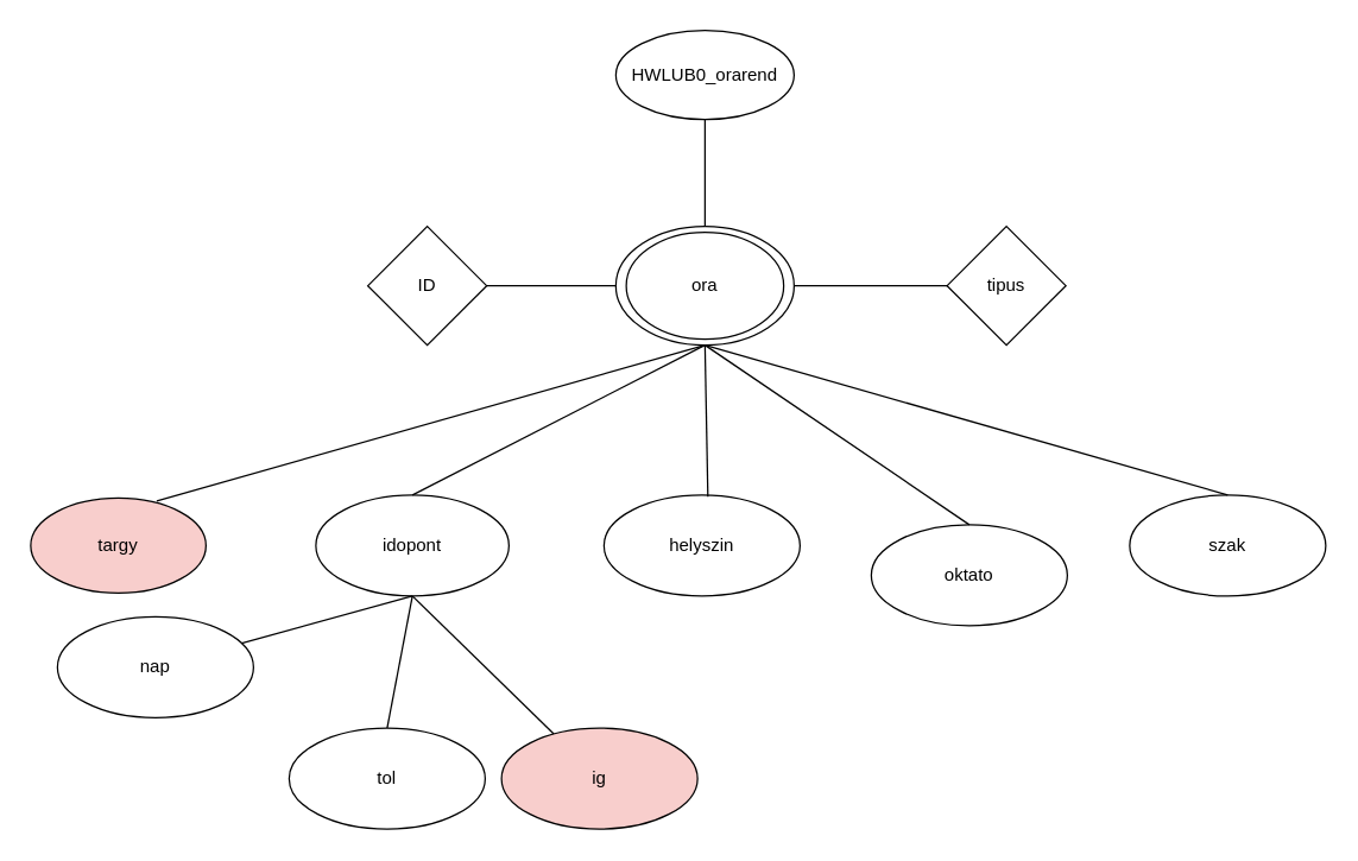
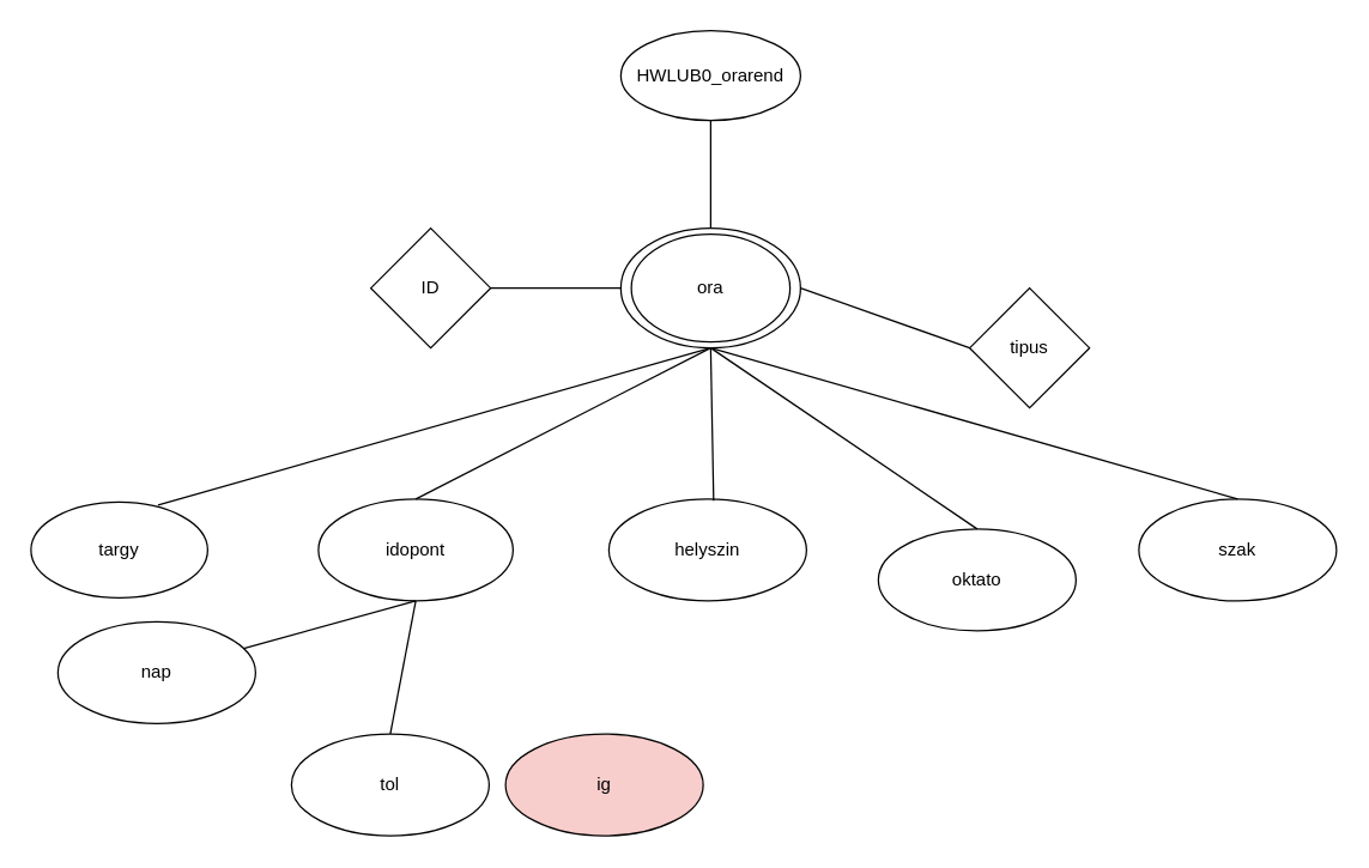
  <mxCell id="0" />
  <mxCell id="1" parent="0" />
  <mxCell id="2" value="HWLUB0_orarend" style="ellipse;whiteSpace=wrap;html=1;" vertex="1" parent="1"><mxGeometry x="414" y="20" width="120" height="60" as="geometry" /></mxCell>
  <mxCell id="3" value="" style="endArrow=none;html=1;rounded=0;entryX=0.5;entryY=1;entryDx=0;entryDy=0;" edge="1" parent="1" source="4" target="2"><mxGeometry width="50" height="50" relative="1" as="geometry"><mxPoint x="469" y="161" as="sourcePoint" /><mxPoint x="511" y="75" as="targetPoint" /></mxGeometry></mxCell>
  <mxCell id="4" value="Ora" style="ellipse;whiteSpace=wrap;html=1;" vertex="1" parent="1"><mxGeometry x="414" y="152" width="120" height="80" as="geometry" /></mxCell>
  <mxCell id="5" value="" style="endArrow=none;html=1;rounded=0;exitX=0;exitY=0.5;exitDx=0;exitDy=0;" edge="1" parent="1" source="4" target="6"><mxGeometry width="50" height="50" relative="1" as="geometry"><mxPoint x="324" y="192" as="sourcePoint" /><mxPoint x="414" y="192" as="targetPoint" /></mxGeometry></mxCell>
  <mxCell id="6" value="ID" style="rhombus;whiteSpace=wrap;html=1;" vertex="1" parent="1"><mxGeometry x="247" y="152" width="80" height="80" as="geometry" /></mxCell>
- <mxCell id="7" value="tipus" style="rhombus;whiteSpace=wrap;html=1;" vertex="1" parent="1"><mxGeometry x="637" y="152" width="80" height="80" as="geometry" /></mxCell>
- <mxCell id="8" value="targy" style="ellipse;whiteSpace=wrap;html=1;fillColor=#f8cecc;" vertex="1" parent="1"><mxGeometry x="20" y="335" width="118" height="64" as="geometry" /></mxCell>
+ <mxCell id="7" value="tipus" style="rhombus;whiteSpace=wrap;html=1;" vertex="1" parent="1"><mxGeometry x="647" y="192" width="80" height="80" as="geometry" /></mxCell>
+ <mxCell id="8" value="targy" style="ellipse;whiteSpace=wrap;html=1;" vertex="1" parent="1"><mxGeometry x="20" y="335" width="118" height="64" as="geometry" /></mxCell>
  <mxCell id="9" value="idopont" style="ellipse;whiteSpace=wrap;html=1;" vertex="1" parent="1"><mxGeometry x="212" y="333" width="130" height="68" as="geometry" /></mxCell>
  <mxCell id="10" value="helyszin" style="ellipse;whiteSpace=wrap;html=1;" vertex="1" parent="1"><mxGeometry x="406" y="333" width="132" height="68" as="geometry" /></mxCell>
  <mxCell id="11" value="oktato" style="ellipse;whiteSpace=wrap;html=1;" vertex="1" parent="1"><mxGeometry x="586" y="353" width="132" height="68" as="geometry" /></mxCell>
  <mxCell id="12" value="&lt;div&gt;szak&lt;/div&gt;" style="ellipse;whiteSpace=wrap;html=1;" vertex="1" parent="1"><mxGeometry x="760" y="333" width="132" height="68" as="geometry" /></mxCell>
  <mxCell id="13" value="ora" style="ellipse;whiteSpace=wrap;html=1;" vertex="1" parent="1"><mxGeometry x="421" y="156" width="106" height="72" as="geometry" /></mxCell>
  <mxCell id="14" value="" style="endArrow=none;html=1;rounded=0;exitX=0.5;exitY=0;exitDx=0;exitDy=0;entryX=0.5;entryY=1;entryDx=0;entryDy=0;" edge="1" parent="1" source="15" target="9"><mxGeometry width="50" height="50" relative="1" as="geometry"><mxPoint x="261" y="494" as="sourcePoint" /><mxPoint x="258" y="423" as="targetPoint" /></mxGeometry></mxCell>
  <mxCell id="15" value="tol" style="ellipse;whiteSpace=wrap;html=1;" vertex="1" parent="1"><mxGeometry x="194" y="490" width="132" height="68" as="geometry" /></mxCell>
  <mxCell id="16" value="nap" style="ellipse;whiteSpace=wrap;html=1;" vertex="1" parent="1"><mxGeometry x="38" y="415" width="132" height="68" as="geometry" /></mxCell>
  <mxCell id="17" value="ig" style="ellipse;whiteSpace=wrap;html=1;fillColor=#f8cecc;" vertex="1" parent="1"><mxGeometry x="337" y="490" width="132" height="68" as="geometry" /></mxCell>
  <mxCell id="18" value="" style="endArrow=none;html=1;rounded=0;entryX=0.5;entryY=1;entryDx=0;entryDy=0;" edge="1" parent="1" source="16" target="9"><mxGeometry width="50" height="50" relative="1" as="geometry"><mxPoint x="174" y="481" as="sourcePoint" /><mxPoint x="172" y="414" as="targetPoint" /></mxGeometry></mxCell>
- <mxCell id="19" value="" style="endArrow=none;html=1;rounded=0;entryX=0.5;entryY=1;entryDx=0;entryDy=0;" edge="1" parent="1" source="17" target="9"><mxGeometry width="50" height="50" relative="1" as="geometry"><mxPoint x="302" y="473" as="sourcePoint" /><mxPoint x="352" y="423" as="targetPoint" /></mxGeometry></mxCell>
  <mxCell id="20" value="" style="endArrow=none;html=1;rounded=0;exitX=0.719;exitY=0.031;exitDx=0;exitDy=0;exitPerimeter=0;entryX=0.5;entryY=1;entryDx=0;entryDy=0;" edge="1" parent="1" source="8" target="4"><mxGeometry width="50" height="50" relative="1" as="geometry"><mxPoint x="99" y="331" as="sourcePoint" /><mxPoint x="149" y="281" as="targetPoint" /></mxGeometry></mxCell>
  <mxCell id="21" value="" style="endArrow=none;html=1;rounded=0;entryX=0.5;entryY=1;entryDx=0;entryDy=0;exitX=0.53;exitY=0.015;exitDx=0;exitDy=0;exitPerimeter=0;" edge="1" parent="1" source="10" target="4"><mxGeometry width="50" height="50" relative="1" as="geometry"><mxPoint x="468" y="325" as="sourcePoint" /><mxPoint x="505" y="232" as="targetPoint" /></mxGeometry></mxCell>
  <mxCell id="22" value="" style="endArrow=none;html=1;rounded=0;exitX=0.5;exitY=0;exitDx=0;exitDy=0;entryX=0.5;entryY=1;entryDx=0;entryDy=0;" edge="1" parent="1" source="9" target="4"><mxGeometry width="50" height="50" relative="1" as="geometry"><mxPoint x="307" y="325" as="sourcePoint" /><mxPoint x="357" y="275" as="targetPoint" /></mxGeometry></mxCell>
  <mxCell id="23" value="" style="endArrow=none;html=1;rounded=0;exitX=0.5;exitY=0;exitDx=0;exitDy=0;entryX=0.5;entryY=1;entryDx=0;entryDy=0;" edge="1" parent="1" source="11" target="4"><mxGeometry width="50" height="50" relative="1" as="geometry"><mxPoint x="563" y="287" as="sourcePoint" /><mxPoint x="613" y="237" as="targetPoint" /></mxGeometry></mxCell>
  <mxCell id="24" value="" style="endArrow=none;html=1;rounded=0;exitX=0.5;exitY=0;exitDx=0;exitDy=0;entryX=0.5;entryY=1;entryDx=0;entryDy=0;" edge="1" parent="1" source="12" target="4"><mxGeometry width="50" height="50" relative="1" as="geometry"><mxPoint x="706" y="301" as="sourcePoint" /><mxPoint x="756" y="251" as="targetPoint" /></mxGeometry></mxCell>
  <mxCell id="25" value="" style="endArrow=none;html=1;rounded=0;exitX=1;exitY=0.5;exitDx=0;exitDy=0;entryX=0;entryY=0.5;entryDx=0;entryDy=0;" edge="1" parent="1" source="4" target="7"><mxGeometry width="50" height="50" relative="1" as="geometry"><mxPoint x="573" y="195" as="sourcePoint" /><mxPoint x="623" y="145" as="targetPoint" /></mxGeometry></mxCell>
